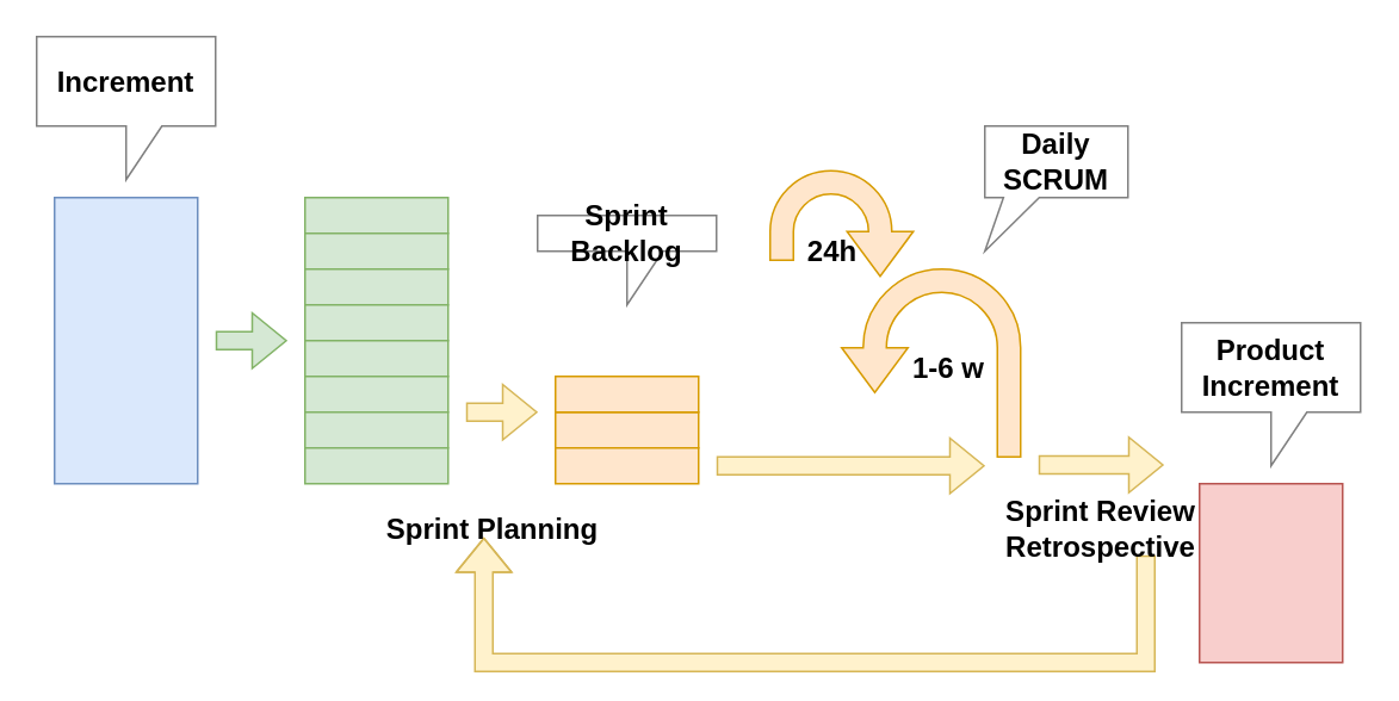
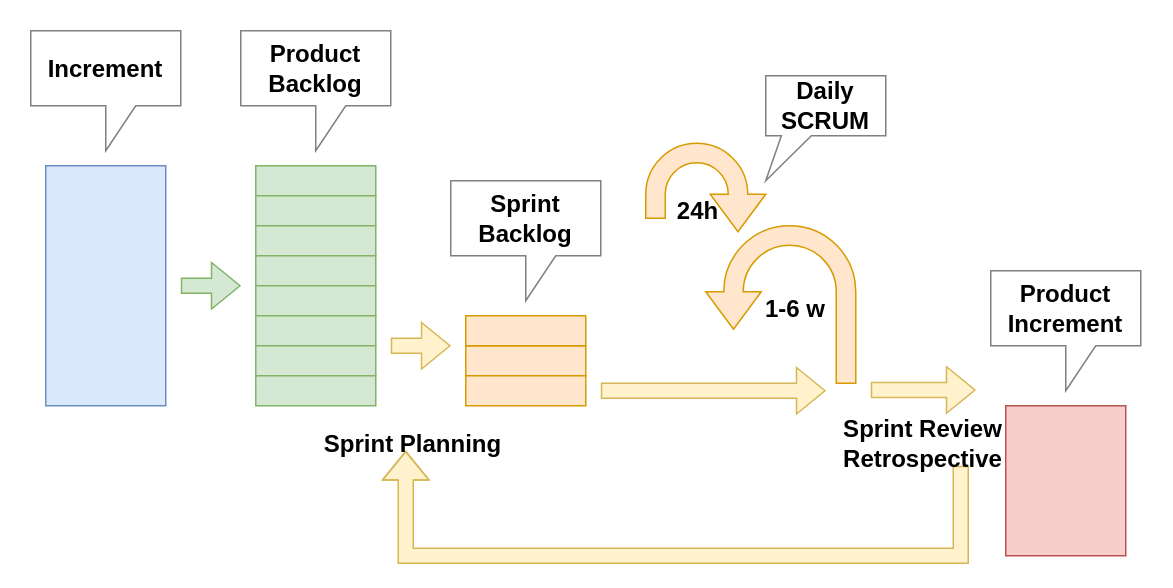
  <mxCell id="0" />
  <mxCell id="1" parent="0" />
  <mxCell id="2" value="" style="rounded=0;whiteSpace=wrap;html=1;fillColor=#dae8fc;strokeColor=#6c8ebf;" vertex="1" parent="1"><mxGeometry x="30" y="110" width="80" height="160" as="geometry" /></mxCell>
  <mxCell id="3" value="" style="rounded=0;whiteSpace=wrap;html=1;fillColor=#d5e8d4;strokeColor=#82b366;" vertex="1" parent="1"><mxGeometry x="170" y="110" width="80" height="20" as="geometry" /></mxCell>
  <mxCell id="4" value="" style="rounded=0;whiteSpace=wrap;html=1;fillColor=#d5e8d4;strokeColor=#82b366;" vertex="1" parent="1"><mxGeometry x="170" y="130" width="80" height="20" as="geometry" /></mxCell>
  <mxCell id="5" value="" style="rounded=0;whiteSpace=wrap;html=1;fillColor=#d5e8d4;strokeColor=#82b366;" vertex="1" parent="1"><mxGeometry x="170" y="150" width="80" height="20" as="geometry" /></mxCell>
  <mxCell id="6" value="" style="rounded=0;whiteSpace=wrap;html=1;fillColor=#d5e8d4;strokeColor=#82b366;" vertex="1" parent="1"><mxGeometry x="170" y="170" width="80" height="20" as="geometry" /></mxCell>
  <mxCell id="7" value="" style="rounded=0;whiteSpace=wrap;html=1;fillColor=#d5e8d4;strokeColor=#82b366;" vertex="1" parent="1"><mxGeometry x="170" y="190" width="80" height="20" as="geometry" /></mxCell>
  <mxCell id="8" value="" style="rounded=0;whiteSpace=wrap;html=1;fillColor=#d5e8d4;strokeColor=#82b366;" vertex="1" parent="1"><mxGeometry x="170" y="210" width="80" height="20" as="geometry" /></mxCell>
  <mxCell id="9" value="" style="rounded=0;whiteSpace=wrap;html=1;fillColor=#d5e8d4;strokeColor=#82b366;" vertex="1" parent="1"><mxGeometry x="170" y="230" width="80" height="20" as="geometry" /></mxCell>
  <mxCell id="10" value="" style="rounded=0;whiteSpace=wrap;html=1;fillColor=#d5e8d4;strokeColor=#82b366;" vertex="1" parent="1"><mxGeometry x="170" y="250" width="80" height="20" as="geometry" /></mxCell>
  <mxCell id="11" value="" style="rounded=0;whiteSpace=wrap;html=1;fillColor=#ffe6cc;strokeColor=#d79b00;" vertex="1" parent="1"><mxGeometry x="310" y="230" width="80" height="20" as="geometry" /></mxCell>
  <mxCell id="12" value="" style="rounded=0;whiteSpace=wrap;html=1;fillColor=#ffe6cc;strokeColor=#d79b00;" vertex="1" parent="1"><mxGeometry x="310" y="250" width="80" height="20" as="geometry" /></mxCell>
  <mxCell id="13" value="" style="rounded=0;whiteSpace=wrap;html=1;fillColor=#ffe6cc;strokeColor=#d79b00;" vertex="1" parent="1"><mxGeometry x="310" y="210" width="80" height="20" as="geometry" /></mxCell>
  <mxCell id="14" value="" style="rounded=0;whiteSpace=wrap;html=1;fillColor=#f8cecc;strokeColor=#b85450;" vertex="1" parent="1"><mxGeometry x="670" y="270" width="80" height="100" as="geometry" /></mxCell>
  <mxCell id="15" value="" style="shape=flexArrow;endArrow=classic;html=1;rounded=0;fillColor=#d5e8d4;strokeColor=#82b366;" edge="1" parent="1"><mxGeometry width="50" height="50" relative="1" as="geometry"><mxPoint x="120" y="190" as="sourcePoint" /><mxPoint x="160" y="190" as="targetPoint" /></mxGeometry></mxCell>
  <mxCell id="16" value="" style="shape=flexArrow;endArrow=classic;html=1;rounded=0;fillColor=#fff2cc;strokeColor=#d6b656;" edge="1" parent="1"><mxGeometry width="50" height="50" relative="1" as="geometry"><mxPoint x="260" y="230" as="sourcePoint" /><mxPoint x="300" y="230" as="targetPoint" /></mxGeometry></mxCell>
  <mxCell id="17" value="" style="shape=flexArrow;endArrow=classic;html=1;rounded=0;fillColor=#fff2cc;strokeColor=#d6b656;" edge="1" parent="1"><mxGeometry width="50" height="50" relative="1" as="geometry"><mxPoint x="400" y="260" as="sourcePoint" /><mxPoint x="550" y="260" as="targetPoint" /></mxGeometry></mxCell>
  <mxCell id="18" value="" style="shape=flexArrow;endArrow=classic;html=1;rounded=0;fillColor=#fff2cc;strokeColor=#d6b656;" edge="1" parent="1"><mxGeometry width="50" height="50" relative="1" as="geometry"><mxPoint x="580" y="259.5" as="sourcePoint" /><mxPoint x="650" y="259.5" as="targetPoint" /></mxGeometry></mxCell>
  <mxCell id="19" value="" style="html=1;shadow=0;dashed=0;align=center;verticalAlign=middle;shape=mxgraph.arrows2.uTurnArrow;dy=6.5;arrowHead=37;dx2=25;flipH=1;flipV=0;direction=south;fillColor=#ffe6cc;strokeColor=#d79b00;" vertex="1" parent="1"><mxGeometry x="470" y="150" width="100" height="105" as="geometry" /></mxCell>
  <mxCell id="20" value="" style="html=1;shadow=0;dashed=0;align=center;verticalAlign=middle;shape=mxgraph.arrows2.uTurnArrow;dy=6.5;arrowHead=37;dx2=25;flipH=0;flipV=0;direction=south;fillColor=#ffe6cc;strokeColor=#d79b00;" vertex="1" parent="1"><mxGeometry x="430" y="95" width="80" height="50" as="geometry" /></mxCell>
  <mxCell id="21" value="&lt;b&gt;&lt;font style=&quot;font-size: 16px&quot;&gt;Increment&lt;/font&gt;&lt;/b&gt;" style="shape=callout;whiteSpace=wrap;html=1;perimeter=calloutPerimeter;strokeColor=#808080;" vertex="1" parent="1"><mxGeometry x="20" y="20" width="100" height="80" as="geometry" /></mxCell>
- <mxCell id="23" value="&lt;font style=&quot;font-size: 16px&quot;&gt;&lt;b&gt;Sprint&lt;/b&gt;&lt;/font&gt;&lt;font style=&quot;font-size: 16px&quot;&gt;&lt;b&gt;&lt;br&gt;Backlog&lt;/b&gt;&lt;/font&gt;" style="shape=callout;whiteSpace=wrap;html=1;perimeter=calloutPerimeter;strokeColor=#808080;" vertex="1" parent="1"><mxGeometry x="300" y="120" width="100" height="50" as="geometry" /></mxCell>
+ <mxCell id="22" value="&lt;font style=&quot;font-size: 16px&quot;&gt;&lt;b&gt;Product&lt;br&gt;Backlog&lt;/b&gt;&lt;/font&gt;" style="shape=callout;whiteSpace=wrap;html=1;perimeter=calloutPerimeter;strokeColor=#808080;" vertex="1" parent="1"><mxGeometry x="160" y="20" width="100" height="80" as="geometry" /></mxCell>
+ <mxCell id="23" value="&lt;font style=&quot;font-size: 16px&quot;&gt;&lt;b&gt;Sprint&lt;/b&gt;&lt;/font&gt;&lt;font style=&quot;font-size: 16px&quot;&gt;&lt;b&gt;&lt;br&gt;Backlog&lt;/b&gt;&lt;/font&gt;" style="shape=callout;whiteSpace=wrap;html=1;perimeter=calloutPerimeter;strokeColor=#808080;" vertex="1" parent="1"><mxGeometry x="300" y="120" width="100" height="80" as="geometry" /></mxCell>
  <mxCell id="24" value="&lt;font style=&quot;font-size: 16px&quot;&gt;&lt;b&gt;Product&lt;/b&gt;&lt;/font&gt;&lt;font style=&quot;font-size: 16px&quot;&gt;&lt;b&gt;&lt;br&gt;Increment&lt;br&gt;&lt;/b&gt;&lt;/font&gt;" style="shape=callout;whiteSpace=wrap;html=1;perimeter=calloutPerimeter;strokeColor=#808080;" vertex="1" parent="1"><mxGeometry x="660" y="180" width="100" height="80" as="geometry" /></mxCell>
  <mxCell id="25" value="&lt;font style=&quot;font-size: 16px&quot;&gt;&lt;b&gt;1-6 w&lt;/b&gt;&lt;/font&gt;" style="text;html=1;strokeColor=none;fillColor=none;align=center;verticalAlign=middle;whiteSpace=wrap;rounded=0;fontSize=16;" vertex="1" parent="1"><mxGeometry x="490" y="190" width="80" height="30" as="geometry" /></mxCell>
  <mxCell id="26" value="&lt;font style=&quot;font-size: 16px&quot;&gt;&lt;b&gt;24h&lt;br&gt;&lt;/b&gt;&lt;/font&gt;" style="text;html=1;strokeColor=none;fillColor=none;align=center;verticalAlign=middle;whiteSpace=wrap;rounded=0;fontSize=16;" vertex="1" parent="1"><mxGeometry x="440" y="125" width="50" height="30" as="geometry" /></mxCell>
- <mxCell id="27" value="&lt;font style=&quot;font-size: 16px&quot;&gt;&lt;b&gt;Daily&lt;br&gt;SCRUM&lt;br&gt;&lt;/b&gt;&lt;/font&gt;" style="shape=callout;whiteSpace=wrap;html=1;perimeter=calloutPerimeter;strokeColor=#808080;position2=0;size=30;position=0.13;" vertex="1" parent="1"><mxGeometry x="550" y="70" width="80" height="70" as="geometry" /></mxCell>
+ <mxCell id="27" value="&lt;font style=&quot;font-size: 16px&quot;&gt;&lt;b&gt;Daily&lt;br&gt;SCRUM&lt;br&gt;&lt;/b&gt;&lt;/font&gt;" style="shape=callout;whiteSpace=wrap;html=1;perimeter=calloutPerimeter;strokeColor=#808080;position2=0;size=30;position=0.13;" vertex="1" parent="1"><mxGeometry x="510" y="50" width="80" height="70" as="geometry" /></mxCell>
  <mxCell id="28" value="" style="shape=flexArrow;endArrow=classic;html=1;rounded=0;fontSize=16;fillColor=#fff2cc;strokeColor=#d6b656;" edge="1" parent="1"><mxGeometry width="50" height="50" relative="1" as="geometry"><mxPoint x="640" y="310" as="sourcePoint" /><mxPoint x="270" y="300" as="targetPoint" /><Array as="points"><mxPoint x="640" y="370" /><mxPoint x="270" y="370" /></Array></mxGeometry></mxCell>
  <mxCell id="29" value="&lt;font style=&quot;font-size: 16px&quot;&gt;&lt;b&gt;Sprint Planning&lt;br&gt;&lt;/b&gt;&lt;/font&gt;" style="text;html=1;strokeColor=none;fillColor=none;align=center;verticalAlign=middle;whiteSpace=wrap;rounded=0;fontSize=16;" vertex="1" parent="1"><mxGeometry x="210" y="280" width="130" height="30" as="geometry" /></mxCell>
  <mxCell id="30" value="&lt;font style=&quot;font-size: 16px&quot;&gt;&lt;b&gt;Sprint Review&lt;br&gt;Retrospective&lt;br&gt;&lt;/b&gt;&lt;/font&gt;" style="text;html=1;strokeColor=none;fillColor=none;align=center;verticalAlign=middle;whiteSpace=wrap;rounded=0;fontSize=16;" vertex="1" parent="1"><mxGeometry x="550" y="280" width="130" height="30" as="geometry" /></mxCell>
